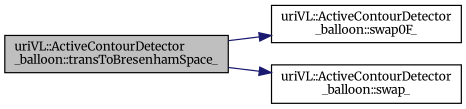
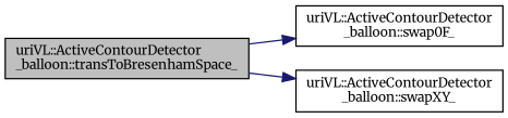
  digraph {
    rankdir=LR
    fontname=Merriweather
    node [color=black fillcolor=white fontname=Merriweather fontsize=10 shape=record style=filled]
    edge [color=midnightblue fontname=Merriweather fontsize=10 labelfontname=Helvetica labelfontsize=10 style=solid]
    n1 [fillcolor=grey75 fontcolor=black height=0.2 label="uriVL::ActiveContourDetector\l_balloon::transToBresenhamSpace_" width=0.4]
    n2 [height=0.2 label="uriVL::ActiveContourDetector\l_balloon::swap0F_" width=0.4]
-   n3 [height=0.2 label="uriVL::ActiveContourDetector\l_balloon::swap_" width=0.4]
+   n3 [height=0.2 label="uriVL::ActiveContourDetector\l_balloon::swapXY_" width=0.4]
    n1 -> n2
    n1 -> n3
  }
